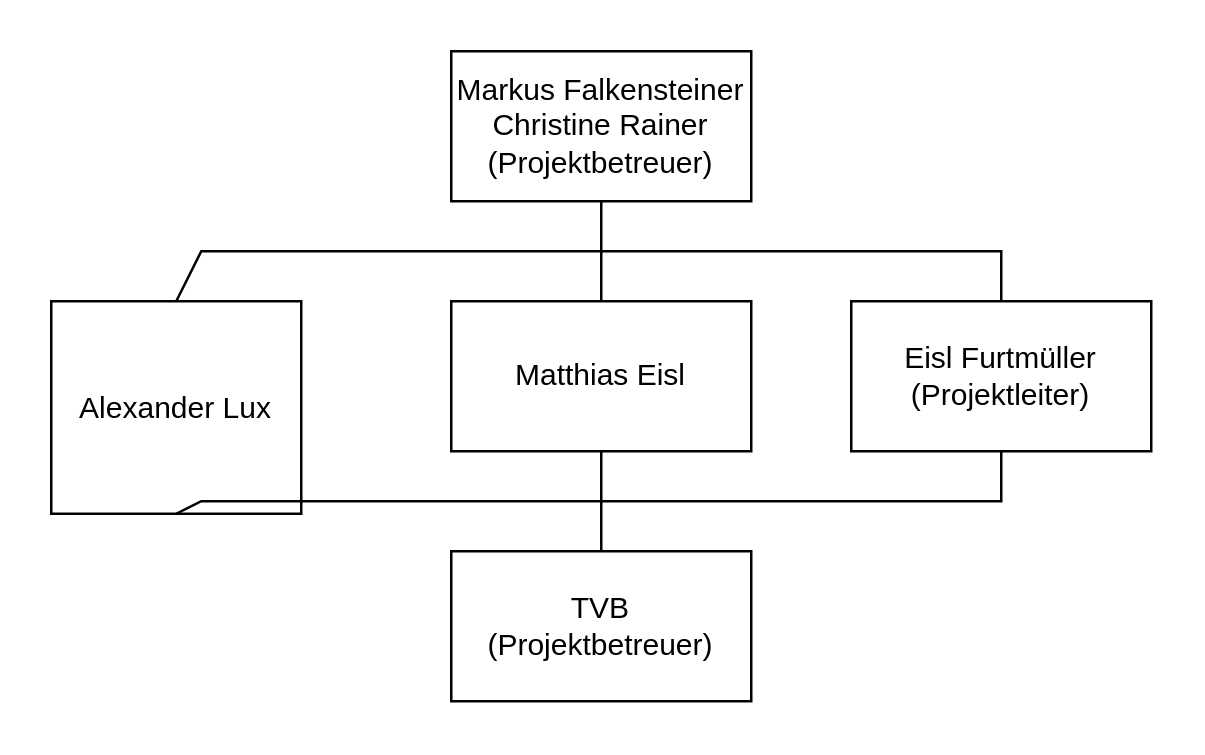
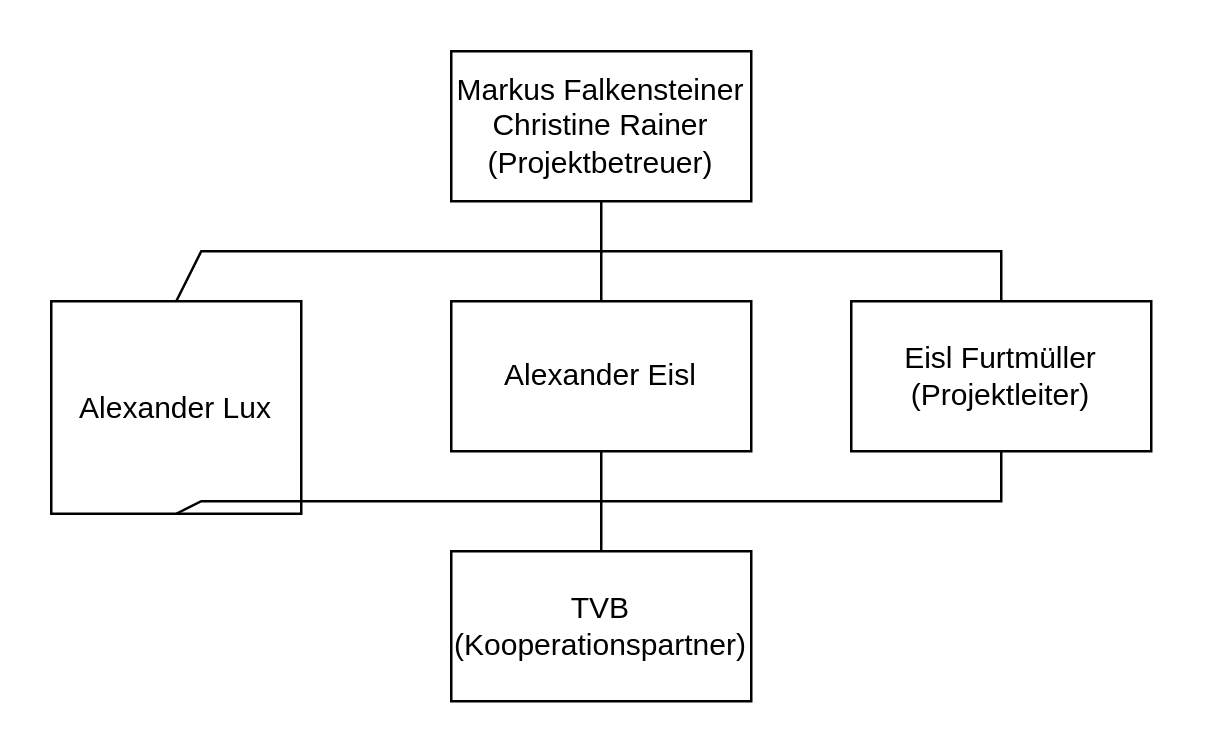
  <mxCell id="0" />
  <mxCell id="1" parent="0" />
  <mxCell id="2" value="Alexander Lux&lt;br&gt;" style="rounded=0;whiteSpace=wrap;html=1;" vertex="1" parent="1"><mxGeometry x="20" y="120" width="100" height="85" as="geometry" /></mxCell>
- <mxCell id="3" value="Matthias Eisl" style="rounded=0;whiteSpace=wrap;html=1;" vertex="1" parent="1"><mxGeometry x="180" y="120" width="120" height="60" as="geometry" /></mxCell>
+ <mxCell id="3" value="Alexander Eisl" style="rounded=0;whiteSpace=wrap;html=1;" vertex="1" parent="1"><mxGeometry x="180" y="120" width="120" height="60" as="geometry" /></mxCell>
  <mxCell id="4" value="Eisl Furtmüller&lt;br&gt;(Projektleiter)&lt;br&gt;" style="rounded=0;whiteSpace=wrap;html=1;" vertex="1" parent="1"><mxGeometry x="340" y="120" width="120" height="60" as="geometry" /></mxCell>
  <mxCell id="5" value="Markus Falkensteiner&lt;br&gt;Christine Rainer&lt;br&gt;(Projektbetreuer)" style="rounded=0;whiteSpace=wrap;html=1;" vertex="1" parent="1"><mxGeometry x="180" y="20" width="120" height="60" as="geometry" /></mxCell>
- <mxCell id="6" value="TVB&lt;br&gt;(Projektbetreuer)" style="rounded=0;whiteSpace=wrap;html=1;" vertex="1" parent="1"><mxGeometry x="180" y="220" width="120" height="60" as="geometry" /></mxCell>
+ <mxCell id="6" value="TVB&lt;br&gt;(Kooperationspartner)" style="rounded=0;whiteSpace=wrap;html=1;" vertex="1" parent="1"><mxGeometry x="180" y="220" width="120" height="60" as="geometry" /></mxCell>
  <mxCell id="7" value="" style="endArrow=none;html=1;rounded=0;exitX=0.5;exitY=0;exitDx=0;exitDy=0;entryX=0.5;entryY=1;entryDx=0;entryDy=0;" edge="1" parent="1" source="2" target="5"><mxGeometry width="50" height="50" relative="1" as="geometry"><mxPoint x="290" y="230" as="sourcePoint" /><mxPoint x="340" y="180" as="targetPoint" /><Array as="points"><mxPoint x="80" y="100" /><mxPoint x="240" y="100" /></Array></mxGeometry></mxCell>
  <mxCell id="8" value="" style="endArrow=none;html=1;rounded=0;exitX=0.5;exitY=0;exitDx=0;exitDy=0;entryX=0.5;entryY=1;entryDx=0;entryDy=0;" edge="1" parent="1"><mxGeometry width="50" height="50" relative="1" as="geometry"><mxPoint x="240" y="220" as="sourcePoint" /><mxPoint x="400" y="180" as="targetPoint" /><Array as="points"><mxPoint x="240" y="200" /><mxPoint x="400" y="200" /></Array></mxGeometry></mxCell>
  <mxCell id="9" value="" style="endArrow=none;html=1;rounded=0;exitX=0.5;exitY=1;exitDx=0;exitDy=0;entryX=0.5;entryY=1;entryDx=0;entryDy=0;" edge="1" parent="1" source="2"><mxGeometry width="50" height="50" relative="1" as="geometry"><mxPoint x="80" y="220" as="sourcePoint" /><mxPoint x="240" y="180" as="targetPoint" /><Array as="points"><mxPoint x="80" y="200" /><mxPoint x="240" y="200" /></Array></mxGeometry></mxCell>
  <mxCell id="10" value="" style="endArrow=none;html=1;rounded=0;exitX=0.5;exitY=0;exitDx=0;exitDy=0;entryX=0.5;entryY=0;entryDx=0;entryDy=0;" edge="1" parent="1" target="4"><mxGeometry width="50" height="50" relative="1" as="geometry"><mxPoint x="240" y="120" as="sourcePoint" /><mxPoint x="400" y="80" as="targetPoint" /><Array as="points"><mxPoint x="240" y="100" /><mxPoint x="400" y="100" /></Array></mxGeometry></mxCell>
